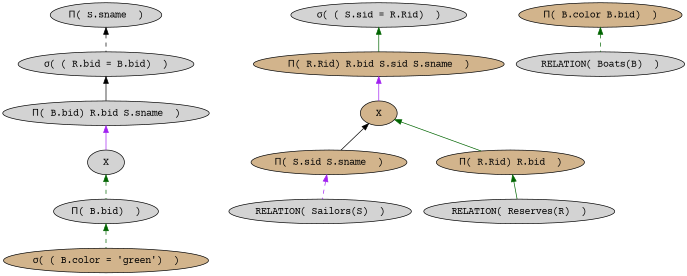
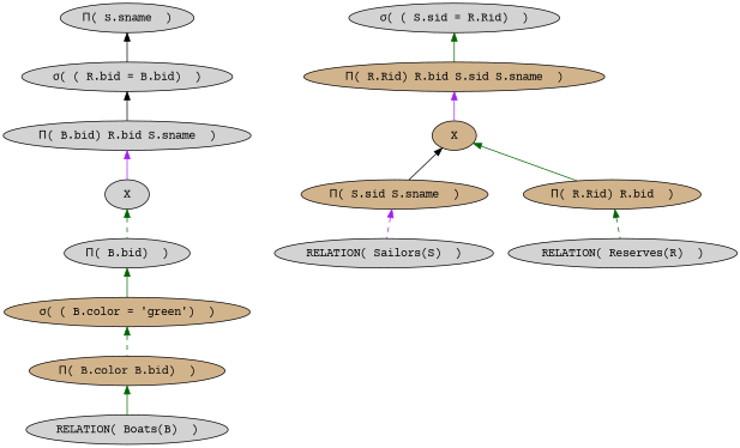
  digraph {
    fontname="Courier Prime"
    node [fillcolor=lightgrey fontname="Courier Prime" style=filled]
    edge [color=darkgreen dir=back fontname="Courier Prime" style=solid]
    n1 [label="&#928;( S.sname  )"]
    n2 [label="&#963;( ( R.bid = B.bid)  )"]
    n3 [label="&#928;( B.bid) R.bid S.sname  )"]
    n4 [label=X]
    n5 [label="&#928;( B.bid)  )"]
    n6 [fillcolor=tan label="&#963;( ( B.color = 'green')  )"]
    n7 [label="&#963;( ( S.sid = R.Rid)  )"]
    n8 [fillcolor=tan label="&#928;( R.Rid) R.bid S.sid S.sname  )"]
    n9 [fillcolor=tan label=X]
    n10 [fillcolor=tan label="&#928;( S.sid S.sname  )"]
    n11 [fillcolor=tan label="&#928;( R.Rid) R.bid  )"]
    n12 [label="RELATION( Sailors(S)  )"]
    n13 [label="RELATION( Reserves(R)  )"]
    n14 [fillcolor=tan label="&#928;( B.color B.bid)  )"]
    n15 [label="RELATION( Boats(B)  )"]
-   n1 -> n2 [color=black style=dashed]
+   n1 -> n2 [color=black]
    n2 -> n3 [color=black]
    n3 -> n4 [color=purple]
    n4 -> n5 [style=dashed]
-   n5 -> n6 [style=dashed]
+   n5 -> n6
+   n6 -> n14 [style=dashed]
    n7 -> n8
    n8 -> n9 [color=purple]
    n9 -> n10 [color=black]
    n9 -> n11
    n10 -> n12 [color=purple style=dashed]
-   n11 -> n13
-   n14 -> n15 [style=dashed]
+   n11 -> n13 [style=dashed]
+   n14 -> n15
  }
